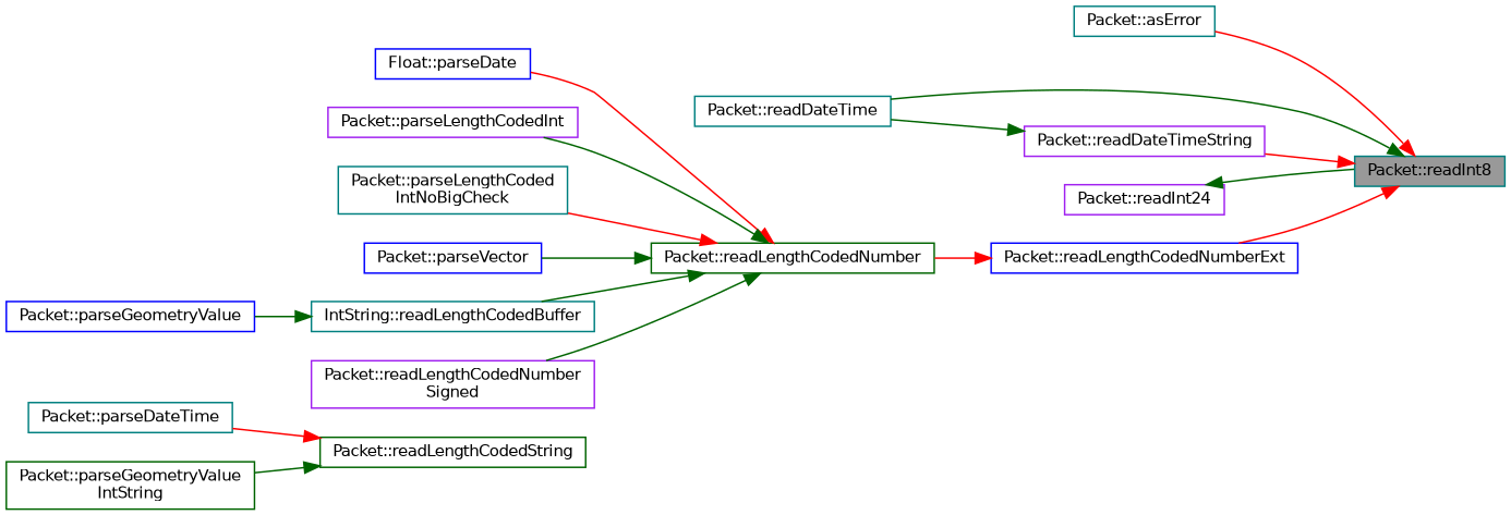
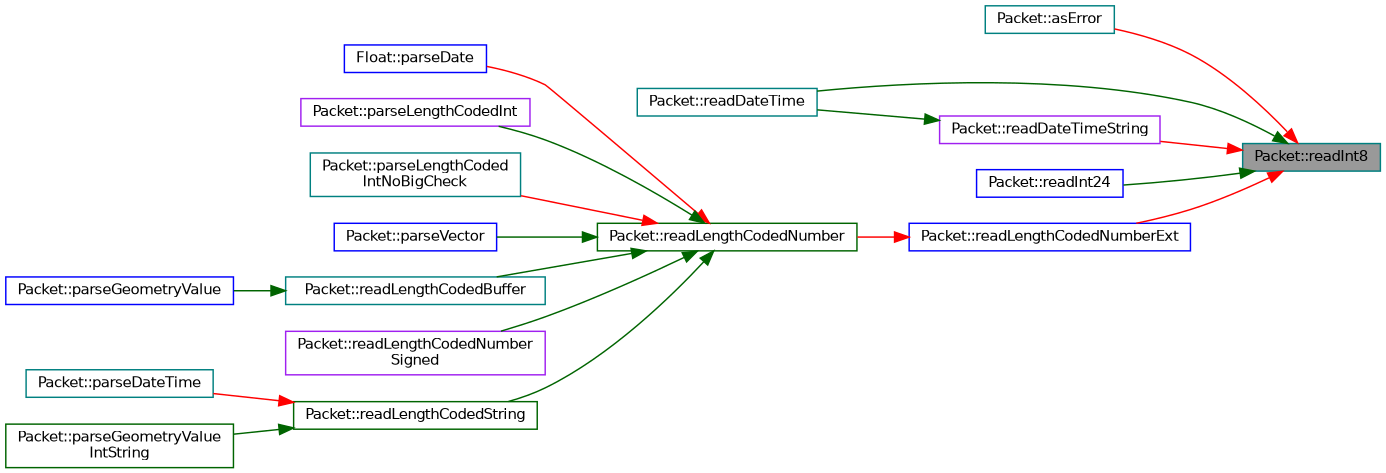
  digraph {
    rankdir=RL
    node [color=teal fillcolor=white fontname=Helvetica fontsize=10 shape=box style=filled]
    edge [color=darkgreen dir=back fontname=Helvetica fontsize=10 labelfontname=Helvetica labelfontsize=10 style=solid]
    n1 [fillcolor=grey60 fontcolor=black height=0.2 label="Packet::readInt8" width=0.4]
    n2 [height=0.2 label="Packet::asError" width=0.4]
    n3 [height=0.2 label="Packet::readDateTime" width=0.4]
    n4 [color=purple height=0.2 label="Packet::readDateTimeString" width=0.4]
-   n5 [color=purple height=0.2 label="Packet::readInt24" width=0.4]
+   n5 [color=blue height=0.2 label="Packet::readInt24" width=0.4]
    n6 [color=blue height=0.2 label="Packet::readLengthCodedNumberExt" width=0.4]
    n7 [color=darkgreen height=0.2 label="Packet::readLengthCodedNumber" width=0.4]
    n8 [color=blue height=0.2 label="Float::parseDate" width=0.4]
    n9 [color=purple height=0.2 label="Packet::parseLengthCodedInt" width=0.4]
    n10 [height=0.2 label="Packet::parseLengthCoded\lIntNoBigCheck" width=0.4]
    n11 [color=blue height=0.2 label="Packet::parseVector" width=0.4]
-   n12 [height=0.2 label="IntString::readLengthCodedBuffer" width=0.4]
+   n12 [height=0.2 label="Packet::readLengthCodedBuffer" width=0.4]
    n13 [color=purple height=0.2 label="Packet::readLengthCodedNumber\lSigned" width=0.4]
    n14 [color=darkgreen height=0.2 label="Packet::readLengthCodedString" width=0.4]
    n15 [color=blue height=0.2 label="Packet::parseGeometryValue" width=0.4]
    n16 [height=0.2 label="Packet::parseDateTime" width=0.4]
    n17 [color=darkgreen height=0.2 label="Packet::parseGeometryValue\lIntString" width=0.4]
    n1 -> n2 [color=red]
    n1 -> n3
    n1 -> n4 [color=red]
-   n5 -> n1
+   n1 -> n5
    n1 -> n6 [color=red]
    n4 -> n3
    n6 -> n7 [color=red]
    n7 -> n8 [color=red]
    n7 -> n9
    n7 -> n10 [color=red]
    n7 -> n11
    n7 -> n12
    n7 -> n13
+   n7 -> n14
    n12 -> n15
    n14 -> n16 [color=red]
    n14 -> n17
  }
